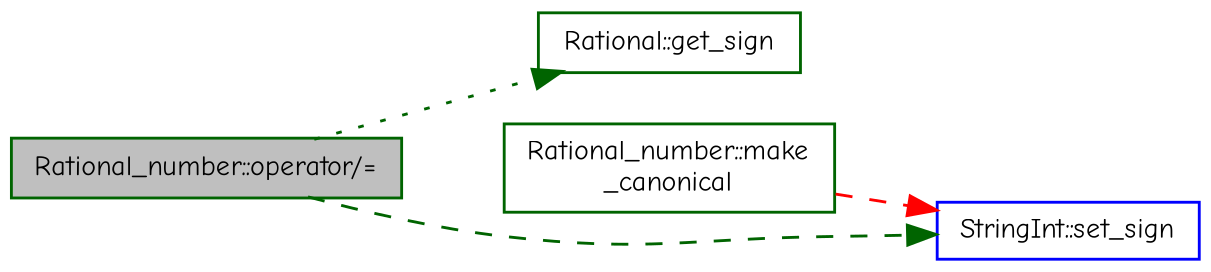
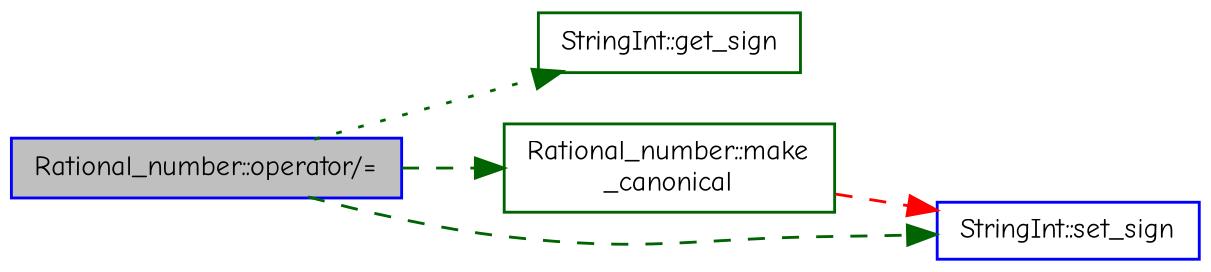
  digraph {
    fontname="Comic Neue"
    rankdir=LR
    node [color=blue fillcolor=white fontname="Comic Neue" fontsize=10 shape=record style=filled]
    edge [color=darkgreen fontname="Comic Neue" fontsize=10 labelfontname=Helvetica labelfontsize=10 style=dashed]
-   n1 [color=darkgreen fillcolor=grey75 fontcolor=black height=0.2 label="Rational_number::operator/=" width=0.4]
-   n2 [color=darkgreen height=0.2 label="Rational::get_sign" width=0.4]
+   n1 [fillcolor=grey75 fontcolor=black height=0.2 label="Rational_number::operator/=" width=0.4]
+   n2 [color=darkgreen height=0.2 label="StringInt::get_sign" width=0.4]
    n3 [color=darkgreen height=0.2 label="Rational_number::make\l_canonical" width=0.4]
    n4 [height=0.2 label="StringInt::set_sign" width=0.4]
    n1 -> n2 [style=dotted]
+   n1 -> n3
    n1 -> n4
    n3 -> n4 [color=red]
  }
